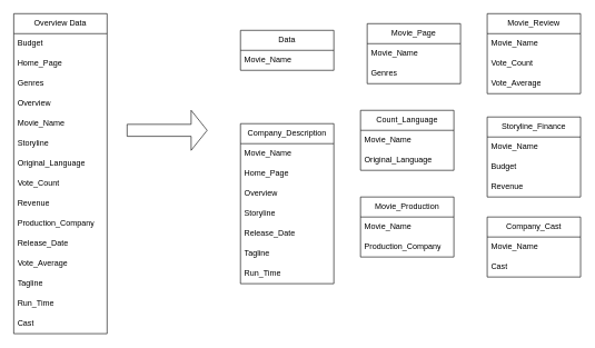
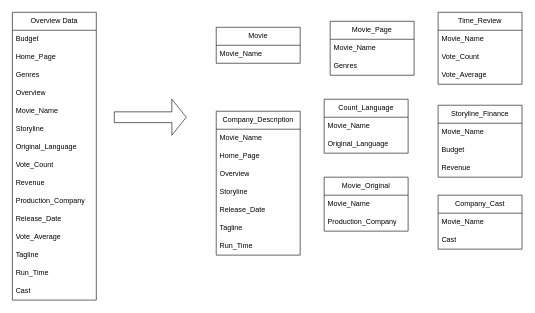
  <mxCell id="0" />
  <mxCell id="1" parent="0" />
  <mxCell id="2" value="Overview Data" style="swimlane;fontStyle=0;childLayout=stackLayout;horizontal=1;startSize=30;horizontalStack=0;resizeParent=1;resizeParentMax=0;resizeLast=0;collapsible=1;marginBottom=0;whiteSpace=wrap;html=1;" vertex="1" parent="1"><mxGeometry x="20" y="20" width="140" height="480" as="geometry" /></mxCell>
  <mxCell id="3" value="Budget&amp;nbsp;" style="text;strokeColor=none;fillColor=none;align=left;verticalAlign=middle;spacingLeft=4;spacingRight=4;overflow=hidden;points=[[0,0.5],[1,0.5]];portConstraint=eastwest;rotatable=0;whiteSpace=wrap;html=1;" vertex="1" parent="2"><mxGeometry y="30" width="140" height="30" as="geometry" /></mxCell>
  <mxCell id="4" value="Home_Page&amp;nbsp;" style="text;strokeColor=none;fillColor=none;align=left;verticalAlign=middle;spacingLeft=4;spacingRight=4;overflow=hidden;points=[[0,0.5],[1,0.5]];portConstraint=eastwest;rotatable=0;whiteSpace=wrap;html=1;" vertex="1" parent="2"><mxGeometry y="60" width="140" height="30" as="geometry" /></mxCell>
  <mxCell id="5" value="Genres" style="text;strokeColor=none;fillColor=none;align=left;verticalAlign=middle;spacingLeft=4;spacingRight=4;overflow=hidden;points=[[0,0.5],[1,0.5]];portConstraint=eastwest;rotatable=0;whiteSpace=wrap;html=1;" vertex="1" parent="2"><mxGeometry y="90" width="140" height="30" as="geometry" /></mxCell>
  <mxCell id="6" value="Overview" style="text;strokeColor=none;fillColor=none;align=left;verticalAlign=middle;spacingLeft=4;spacingRight=4;overflow=hidden;points=[[0,0.5],[1,0.5]];portConstraint=eastwest;rotatable=0;whiteSpace=wrap;html=1;" vertex="1" parent="2"><mxGeometry y="120" width="140" height="30" as="geometry" /></mxCell>
  <mxCell id="7" value="Movie_Name&amp;nbsp;" style="text;strokeColor=none;fillColor=none;align=left;verticalAlign=middle;spacingLeft=4;spacingRight=4;overflow=hidden;points=[[0,0.5],[1,0.5]];portConstraint=eastwest;rotatable=0;whiteSpace=wrap;html=1;" vertex="1" parent="2"><mxGeometry y="150" width="140" height="30" as="geometry" /></mxCell>
  <mxCell id="8" value="Storyline" style="text;strokeColor=none;fillColor=none;align=left;verticalAlign=middle;spacingLeft=4;spacingRight=4;overflow=hidden;points=[[0,0.5],[1,0.5]];portConstraint=eastwest;rotatable=0;whiteSpace=wrap;html=1;" vertex="1" parent="2"><mxGeometry y="180" width="140" height="30" as="geometry" /></mxCell>
  <mxCell id="9" value="Original_Language" style="text;strokeColor=none;fillColor=none;align=left;verticalAlign=middle;spacingLeft=4;spacingRight=4;overflow=hidden;points=[[0,0.5],[1,0.5]];portConstraint=eastwest;rotatable=0;whiteSpace=wrap;html=1;" vertex="1" parent="2"><mxGeometry y="210" width="140" height="30" as="geometry" /></mxCell>
  <mxCell id="10" value="Vote_Count" style="text;strokeColor=none;fillColor=none;align=left;verticalAlign=middle;spacingLeft=4;spacingRight=4;overflow=hidden;points=[[0,0.5],[1,0.5]];portConstraint=eastwest;rotatable=0;whiteSpace=wrap;html=1;" vertex="1" parent="2"><mxGeometry y="240" width="140" height="30" as="geometry" /></mxCell>
  <mxCell id="11" value="Revenue" style="text;strokeColor=none;fillColor=none;align=left;verticalAlign=middle;spacingLeft=4;spacingRight=4;overflow=hidden;points=[[0,0.5],[1,0.5]];portConstraint=eastwest;rotatable=0;whiteSpace=wrap;html=1;" vertex="1" parent="2"><mxGeometry y="270" width="140" height="30" as="geometry" /></mxCell>
  <mxCell id="12" value="Production_Company" style="text;strokeColor=none;fillColor=none;align=left;verticalAlign=middle;spacingLeft=4;spacingRight=4;overflow=hidden;points=[[0,0.5],[1,0.5]];portConstraint=eastwest;rotatable=0;whiteSpace=wrap;html=1;" vertex="1" parent="2"><mxGeometry y="300" width="140" height="30" as="geometry" /></mxCell>
  <mxCell id="13" value="Release_Date" style="text;strokeColor=none;fillColor=none;align=left;verticalAlign=middle;spacingLeft=4;spacingRight=4;overflow=hidden;points=[[0,0.5],[1,0.5]];portConstraint=eastwest;rotatable=0;whiteSpace=wrap;html=1;" vertex="1" parent="2"><mxGeometry y="330" width="140" height="30" as="geometry" /></mxCell>
  <mxCell id="14" value="Vote_Average" style="text;strokeColor=none;fillColor=none;align=left;verticalAlign=middle;spacingLeft=4;spacingRight=4;overflow=hidden;points=[[0,0.5],[1,0.5]];portConstraint=eastwest;rotatable=0;whiteSpace=wrap;html=1;" vertex="1" parent="2"><mxGeometry y="360" width="140" height="30" as="geometry" /></mxCell>
  <mxCell id="15" value="Tagline" style="text;strokeColor=none;fillColor=none;align=left;verticalAlign=middle;spacingLeft=4;spacingRight=4;overflow=hidden;points=[[0,0.5],[1,0.5]];portConstraint=eastwest;rotatable=0;whiteSpace=wrap;html=1;" vertex="1" parent="2"><mxGeometry y="390" width="140" height="30" as="geometry" /></mxCell>
  <mxCell id="16" value="Run_Time" style="text;strokeColor=none;fillColor=none;align=left;verticalAlign=middle;spacingLeft=4;spacingRight=4;overflow=hidden;points=[[0,0.5],[1,0.5]];portConstraint=eastwest;rotatable=0;whiteSpace=wrap;html=1;" vertex="1" parent="2"><mxGeometry y="420" width="140" height="30" as="geometry" /></mxCell>
  <mxCell id="17" value="Cast" style="text;strokeColor=none;fillColor=none;align=left;verticalAlign=middle;spacingLeft=4;spacingRight=4;overflow=hidden;points=[[0,0.5],[1,0.5]];portConstraint=eastwest;rotatable=0;whiteSpace=wrap;html=1;" vertex="1" parent="2"><mxGeometry y="450" width="140" height="30" as="geometry" /></mxCell>
  <mxCell id="18" value="" style="shape=singleArrow;whiteSpace=wrap;html=1;" vertex="1" parent="1"><mxGeometry x="190" y="165" width="120" height="60" as="geometry" /></mxCell>
- <mxCell id="19" value="Data" style="swimlane;fontStyle=0;childLayout=stackLayout;horizontal=1;startSize=30;horizontalStack=0;resizeParent=1;resizeParentMax=0;resizeLast=0;collapsible=1;marginBottom=0;whiteSpace=wrap;html=1;" vertex="1" parent="1"><mxGeometry x="360" y="45" width="140" height="60" as="geometry" /></mxCell>
+ <mxCell id="19" value="Movie" style="swimlane;fontStyle=0;childLayout=stackLayout;horizontal=1;startSize=30;horizontalStack=0;resizeParent=1;resizeParentMax=0;resizeLast=0;collapsible=1;marginBottom=0;whiteSpace=wrap;html=1;" vertex="1" parent="1"><mxGeometry x="360" y="45" width="140" height="60" as="geometry" /></mxCell>
  <mxCell id="20" value="Movie_Name" style="text;strokeColor=none;fillColor=none;align=left;verticalAlign=middle;spacingLeft=4;spacingRight=4;overflow=hidden;points=[[0,0.5],[1,0.5]];portConstraint=eastwest;rotatable=0;whiteSpace=wrap;html=1;" vertex="1" parent="19"><mxGeometry y="30" width="140" height="30" as="geometry" /></mxCell>
  <mxCell id="21" value="Movie_Page" style="swimlane;fontStyle=0;childLayout=stackLayout;horizontal=1;startSize=30;horizontalStack=0;resizeParent=1;resizeParentMax=0;resizeLast=0;collapsible=1;marginBottom=0;whiteSpace=wrap;html=1;" vertex="1" parent="1"><mxGeometry x="550" y="35" width="140" height="90" as="geometry" /></mxCell>
  <mxCell id="22" value="Movie_Name&amp;nbsp;" style="text;strokeColor=none;fillColor=none;align=left;verticalAlign=middle;spacingLeft=4;spacingRight=4;overflow=hidden;points=[[0,0.5],[1,0.5]];portConstraint=eastwest;rotatable=0;whiteSpace=wrap;html=1;" vertex="1" parent="21"><mxGeometry y="30" width="140" height="30" as="geometry" /></mxCell>
  <mxCell id="23" value="Genres" style="text;strokeColor=none;fillColor=none;align=left;verticalAlign=middle;spacingLeft=4;spacingRight=4;overflow=hidden;points=[[0,0.5],[1,0.5]];portConstraint=eastwest;rotatable=0;whiteSpace=wrap;html=1;" vertex="1" parent="21"><mxGeometry y="60" width="140" height="30" as="geometry" /></mxCell>
  <mxCell id="24" value="Count_Language" style="swimlane;fontStyle=0;childLayout=stackLayout;horizontal=1;startSize=30;horizontalStack=0;resizeParent=1;resizeParentMax=0;resizeLast=0;collapsible=1;marginBottom=0;whiteSpace=wrap;html=1;" vertex="1" parent="1"><mxGeometry x="540" y="165" width="140" height="90" as="geometry" /></mxCell>
  <mxCell id="25" value="Movie_Name&amp;nbsp;" style="text;strokeColor=none;fillColor=none;align=left;verticalAlign=middle;spacingLeft=4;spacingRight=4;overflow=hidden;points=[[0,0.5],[1,0.5]];portConstraint=eastwest;rotatable=0;whiteSpace=wrap;html=1;" vertex="1" parent="24"><mxGeometry y="30" width="140" height="30" as="geometry" /></mxCell>
  <mxCell id="26" value="Original_Language" style="text;strokeColor=none;fillColor=none;align=left;verticalAlign=middle;spacingLeft=4;spacingRight=4;overflow=hidden;points=[[0,0.5],[1,0.5]];portConstraint=eastwest;rotatable=0;whiteSpace=wrap;html=1;" vertex="1" parent="24"><mxGeometry y="60" width="140" height="30" as="geometry" /></mxCell>
- <mxCell id="27" value="Movie_Review" style="swimlane;fontStyle=0;childLayout=stackLayout;horizontal=1;startSize=30;horizontalStack=0;resizeParent=1;resizeParentMax=0;resizeLast=0;collapsible=1;marginBottom=0;whiteSpace=wrap;html=1;" vertex="1" parent="1"><mxGeometry x="730" y="20" width="140" height="120" as="geometry" /></mxCell>
+ <mxCell id="27" value="Time_Review" style="swimlane;fontStyle=0;childLayout=stackLayout;horizontal=1;startSize=30;horizontalStack=0;resizeParent=1;resizeParentMax=0;resizeLast=0;collapsible=1;marginBottom=0;whiteSpace=wrap;html=1;" vertex="1" parent="1"><mxGeometry x="730" y="20" width="140" height="120" as="geometry" /></mxCell>
  <mxCell id="28" value="Movie_Name&amp;nbsp;" style="text;strokeColor=none;fillColor=none;align=left;verticalAlign=middle;spacingLeft=4;spacingRight=4;overflow=hidden;points=[[0,0.5],[1,0.5]];portConstraint=eastwest;rotatable=0;whiteSpace=wrap;html=1;" vertex="1" parent="27"><mxGeometry y="30" width="140" height="30" as="geometry" /></mxCell>
  <mxCell id="29" value="Vote_Count" style="text;strokeColor=none;fillColor=none;align=left;verticalAlign=middle;spacingLeft=4;spacingRight=4;overflow=hidden;points=[[0,0.5],[1,0.5]];portConstraint=eastwest;rotatable=0;whiteSpace=wrap;html=1;" vertex="1" parent="27"><mxGeometry y="60" width="140" height="30" as="geometry" /></mxCell>
  <mxCell id="30" value="Vote_Average" style="text;strokeColor=none;fillColor=none;align=left;verticalAlign=middle;spacingLeft=4;spacingRight=4;overflow=hidden;points=[[0,0.5],[1,0.5]];portConstraint=eastwest;rotatable=0;whiteSpace=wrap;html=1;" vertex="1" parent="27"><mxGeometry y="90" width="140" height="30" as="geometry" /></mxCell>
  <mxCell id="31" value="Storyline_Finance" style="swimlane;fontStyle=0;childLayout=stackLayout;horizontal=1;startSize=30;horizontalStack=0;resizeParent=1;resizeParentMax=0;resizeLast=0;collapsible=1;marginBottom=0;whiteSpace=wrap;html=1;" vertex="1" parent="1"><mxGeometry x="730" y="175" width="140" height="120" as="geometry" /></mxCell>
  <mxCell id="32" value="Movie_Name" style="text;strokeColor=none;fillColor=none;align=left;verticalAlign=middle;spacingLeft=4;spacingRight=4;overflow=hidden;points=[[0,0.5],[1,0.5]];portConstraint=eastwest;rotatable=0;whiteSpace=wrap;html=1;" vertex="1" parent="31"><mxGeometry y="30" width="140" height="30" as="geometry" /></mxCell>
  <mxCell id="33" value="Budget&amp;nbsp;" style="text;strokeColor=none;fillColor=none;align=left;verticalAlign=middle;spacingLeft=4;spacingRight=4;overflow=hidden;points=[[0,0.5],[1,0.5]];portConstraint=eastwest;rotatable=0;whiteSpace=wrap;html=1;" vertex="1" parent="31"><mxGeometry y="60" width="140" height="30" as="geometry" /></mxCell>
  <mxCell id="34" value="Revenue" style="text;strokeColor=none;fillColor=none;align=left;verticalAlign=middle;spacingLeft=4;spacingRight=4;overflow=hidden;points=[[0,0.5],[1,0.5]];portConstraint=eastwest;rotatable=0;whiteSpace=wrap;html=1;" vertex="1" parent="31"><mxGeometry y="90" width="140" height="30" as="geometry" /></mxCell>
  <mxCell id="35" value="Company_Description" style="swimlane;fontStyle=0;childLayout=stackLayout;horizontal=1;startSize=30;horizontalStack=0;resizeParent=1;resizeParentMax=0;resizeLast=0;collapsible=1;marginBottom=0;whiteSpace=wrap;html=1;" vertex="1" parent="1"><mxGeometry x="360" y="185" width="140" height="240" as="geometry" /></mxCell>
  <mxCell id="36" value="Movie_Name" style="text;strokeColor=none;fillColor=none;align=left;verticalAlign=middle;spacingLeft=4;spacingRight=4;overflow=hidden;points=[[0,0.5],[1,0.5]];portConstraint=eastwest;rotatable=0;whiteSpace=wrap;html=1;" vertex="1" parent="35"><mxGeometry y="30" width="140" height="30" as="geometry" /></mxCell>
  <mxCell id="37" value="Home_Page&amp;nbsp;" style="text;strokeColor=none;fillColor=none;align=left;verticalAlign=middle;spacingLeft=4;spacingRight=4;overflow=hidden;points=[[0,0.5],[1,0.5]];portConstraint=eastwest;rotatable=0;whiteSpace=wrap;html=1;" vertex="1" parent="35"><mxGeometry y="60" width="140" height="30" as="geometry" /></mxCell>
  <mxCell id="38" value="Overview" style="text;strokeColor=none;fillColor=none;align=left;verticalAlign=middle;spacingLeft=4;spacingRight=4;overflow=hidden;points=[[0,0.5],[1,0.5]];portConstraint=eastwest;rotatable=0;whiteSpace=wrap;html=1;" vertex="1" parent="35"><mxGeometry y="90" width="140" height="30" as="geometry" /></mxCell>
  <mxCell id="39" value="Storyline" style="text;strokeColor=none;fillColor=none;align=left;verticalAlign=middle;spacingLeft=4;spacingRight=4;overflow=hidden;points=[[0,0.5],[1,0.5]];portConstraint=eastwest;rotatable=0;whiteSpace=wrap;html=1;" vertex="1" parent="35"><mxGeometry y="120" width="140" height="30" as="geometry" /></mxCell>
  <mxCell id="40" value="Release_Date" style="text;strokeColor=none;fillColor=none;align=left;verticalAlign=middle;spacingLeft=4;spacingRight=4;overflow=hidden;points=[[0,0.5],[1,0.5]];portConstraint=eastwest;rotatable=0;whiteSpace=wrap;html=1;" vertex="1" parent="35"><mxGeometry y="150" width="140" height="30" as="geometry" /></mxCell>
  <mxCell id="41" value="Tagline" style="text;strokeColor=none;fillColor=none;align=left;verticalAlign=middle;spacingLeft=4;spacingRight=4;overflow=hidden;points=[[0,0.5],[1,0.5]];portConstraint=eastwest;rotatable=0;whiteSpace=wrap;html=1;" vertex="1" parent="35"><mxGeometry y="180" width="140" height="30" as="geometry" /></mxCell>
  <mxCell id="42" value="Run_Time" style="text;strokeColor=none;fillColor=none;align=left;verticalAlign=middle;spacingLeft=4;spacingRight=4;overflow=hidden;points=[[0,0.5],[1,0.5]];portConstraint=eastwest;rotatable=0;whiteSpace=wrap;html=1;" vertex="1" parent="35"><mxGeometry y="210" width="140" height="30" as="geometry" /></mxCell>
  <mxCell id="43" value="Company_Cast" style="swimlane;fontStyle=0;childLayout=stackLayout;horizontal=1;startSize=30;horizontalStack=0;resizeParent=1;resizeParentMax=0;resizeLast=0;collapsible=1;marginBottom=0;whiteSpace=wrap;html=1;" vertex="1" parent="1"><mxGeometry x="730" y="325" width="140" height="90" as="geometry" /></mxCell>
  <mxCell id="44" value="Movie_Name" style="text;strokeColor=none;fillColor=none;align=left;verticalAlign=middle;spacingLeft=4;spacingRight=4;overflow=hidden;points=[[0,0.5],[1,0.5]];portConstraint=eastwest;rotatable=0;whiteSpace=wrap;html=1;" vertex="1" parent="43"><mxGeometry y="30" width="140" height="30" as="geometry" /></mxCell>
  <mxCell id="45" value="Cast" style="text;strokeColor=none;fillColor=none;align=left;verticalAlign=middle;spacingLeft=4;spacingRight=4;overflow=hidden;points=[[0,0.5],[1,0.5]];portConstraint=eastwest;rotatable=0;whiteSpace=wrap;html=1;" vertex="1" parent="43"><mxGeometry y="60" width="140" height="30" as="geometry" /></mxCell>
- <mxCell id="46" value="Movie_Production" style="swimlane;fontStyle=0;childLayout=stackLayout;horizontal=1;startSize=30;horizontalStack=0;resizeParent=1;resizeParentMax=0;resizeLast=0;collapsible=1;marginBottom=0;whiteSpace=wrap;html=1;" vertex="1" parent="1"><mxGeometry x="540" y="295" width="140" height="90" as="geometry" /></mxCell>
+ <mxCell id="46" value="Movie_Original" style="swimlane;fontStyle=0;childLayout=stackLayout;horizontal=1;startSize=30;horizontalStack=0;resizeParent=1;resizeParentMax=0;resizeLast=0;collapsible=1;marginBottom=0;whiteSpace=wrap;html=1;" vertex="1" parent="1"><mxGeometry x="540" y="295" width="140" height="90" as="geometry" /></mxCell>
  <mxCell id="47" value="Movie_Name" style="text;strokeColor=none;fillColor=none;align=left;verticalAlign=middle;spacingLeft=4;spacingRight=4;overflow=hidden;points=[[0,0.5],[1,0.5]];portConstraint=eastwest;rotatable=0;whiteSpace=wrap;html=1;" vertex="1" parent="46"><mxGeometry y="30" width="140" height="30" as="geometry" /></mxCell>
  <mxCell id="48" value="Production_Company" style="text;strokeColor=none;fillColor=none;align=left;verticalAlign=middle;spacingLeft=4;spacingRight=4;overflow=hidden;points=[[0,0.5],[1,0.5]];portConstraint=eastwest;rotatable=0;whiteSpace=wrap;html=1;" vertex="1" parent="46"><mxGeometry y="60" width="140" height="30" as="geometry" /></mxCell>
